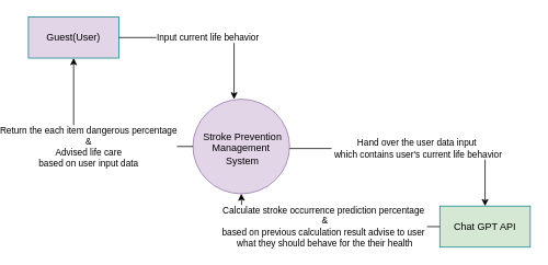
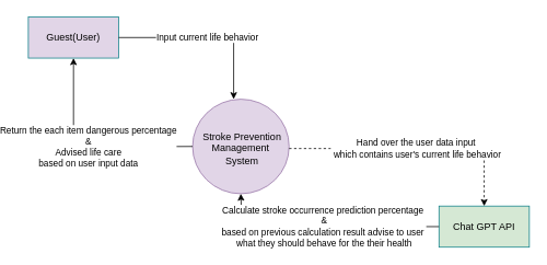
  <mxCell id="0" />
  <mxCell id="1" parent="0" />
  <mxCell id="2" value="" style="group" vertex="1" connectable="0" parent="1"><mxGeometry x="220" y="120" width="117.5" height="115" as="geometry" /></mxCell>
  <mxCell id="3" value="" style="verticalLabelPosition=bottom;verticalAlign=top;html=1;shape=mxgraph.flowchart.on-page_reference;fillColor=#e1d5e7;strokeColor=#9673a6;" vertex="1" parent="2"><mxGeometry width="117.5" height="115" as="geometry" /></mxCell>
  <mxCell id="4" value="Stroke Prevention Management&amp;nbsp;&lt;div&gt;System&lt;/div&gt;" style="whiteSpace=wrap;html=1;fillColor=none;strokeColor=none;" vertex="1" parent="2"><mxGeometry x="2.5" y="30" width="115" height="60" as="geometry" /></mxCell>
  <mxCell id="5" value="Guest(User)" style="html=1;whiteSpace=wrap;fillColor=#e1d5e7;strokeColor=#0e8088;" vertex="1" parent="1"><mxGeometry x="20" y="20" width="110" height="50" as="geometry" /></mxCell>
  <mxCell id="6" value="Chat GPT API" style="html=1;whiteSpace=wrap;fillColor=#d5e8d4;strokeColor=#0e8088;" vertex="1" parent="1"><mxGeometry x="520" y="250" width="110" height="50" as="geometry" /></mxCell>
  <mxCell id="7" value="Input current life behavior" style="endArrow=classic;html=1;rounded=0;exitX=1;exitY=0.5;exitDx=0;exitDy=0;" edge="1" parent="1" source="5"><mxGeometry width="50" height="50" relative="1" as="geometry"><mxPoint x="230" y="230" as="sourcePoint" /><mxPoint x="270" y="120" as="targetPoint" /><Array as="points"><mxPoint x="270" y="45" /></Array></mxGeometry></mxCell>
  <mxCell id="8" value="Return the each item dangerous percentage&lt;div&gt;&amp;amp;&lt;/div&gt;&lt;div&gt;Advised life care&lt;/div&gt;&lt;div&gt;based on user input data&lt;/div&gt;" style="endArrow=classic;html=1;rounded=0;entryX=0.5;entryY=1;entryDx=0;entryDy=0;exitX=0;exitY=0.5;exitDx=0;exitDy=0;exitPerimeter=0;" edge="1" parent="1" source="3" target="5"><mxGeometry width="50" height="50" relative="1" as="geometry"><mxPoint x="240" y="150" as="sourcePoint" /><mxPoint x="290" y="100" as="targetPoint" /><Array as="points"><mxPoint x="75" y="178" /></Array></mxGeometry></mxCell>
- <mxCell id="9" value="Hand over the user data input&lt;div&gt;&amp;nbsp;which contains user's current life behavior&lt;/div&gt;" style="endArrow=classic;html=1;rounded=0;entryX=0.5;entryY=0;entryDx=0;entryDy=0;exitX=1;exitY=0.5;exitDx=0;exitDy=0;" edge="1" parent="1" source="4" target="6"><mxGeometry width="50" height="50" relative="1" as="geometry"><mxPoint x="230" y="180" as="sourcePoint" /><mxPoint x="280" y="130" as="targetPoint" /><Array as="points"><mxPoint x="575" y="180" /></Array></mxGeometry></mxCell>
+ <mxCell id="9" value="Hand over the user data input&lt;div&gt;&amp;nbsp;which contains user's current life behavior&lt;/div&gt;" style="endArrow=classic;html=1;rounded=0;entryX=0.5;entryY=0;entryDx=0;entryDy=0;exitX=1;exitY=0.5;exitDx=0;exitDy=0;dashed=1;" edge="1" parent="1" source="4" target="6"><mxGeometry width="50" height="50" relative="1" as="geometry"><mxPoint x="230" y="180" as="sourcePoint" /><mxPoint x="280" y="130" as="targetPoint" /><Array as="points"><mxPoint x="575" y="180" /></Array></mxGeometry></mxCell>
  <mxCell id="10" value="Calculate stroke occurrence prediction percentage&amp;nbsp;&lt;div&gt;&amp;amp;&lt;/div&gt;&lt;div&gt;based on previous calculation result advise to user&amp;nbsp;&lt;/div&gt;&lt;div&gt;what they should behave for the their health&lt;/div&gt;" style="endArrow=classic;html=1;rounded=0;entryX=0.5;entryY=1;entryDx=0;entryDy=0;entryPerimeter=0;exitX=0;exitY=0.5;exitDx=0;exitDy=0;" edge="1" parent="1" source="6" target="3"><mxGeometry width="50" height="50" relative="1" as="geometry"><mxPoint x="90" y="240" as="sourcePoint" /><mxPoint x="140" y="190" as="targetPoint" /><Array as="points"><mxPoint x="280" y="275" /></Array></mxGeometry></mxCell>
